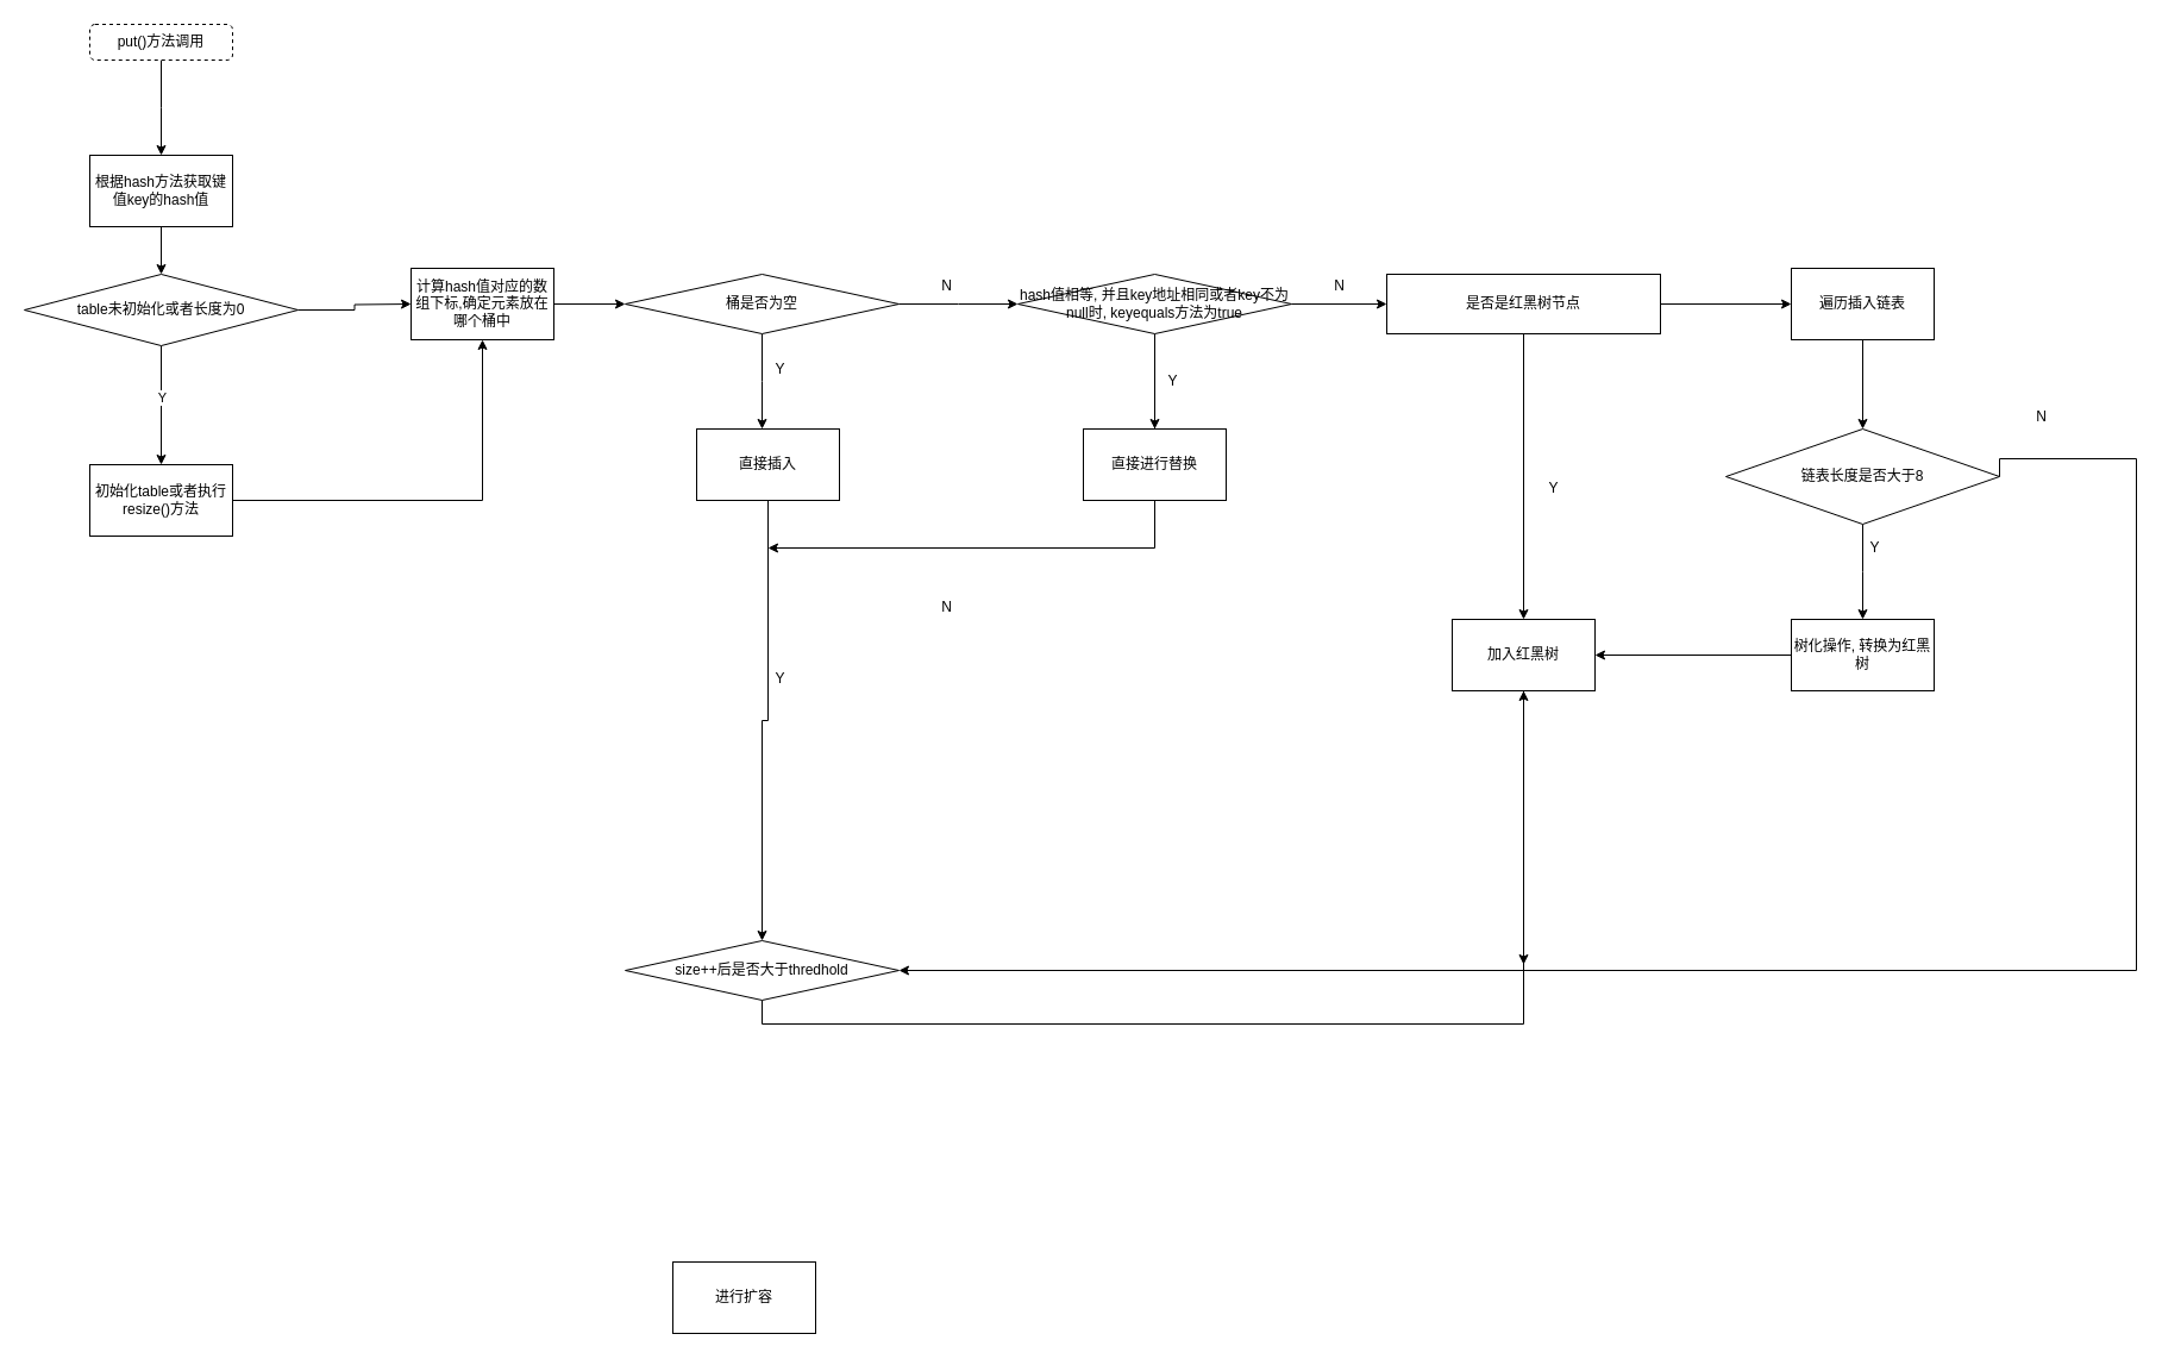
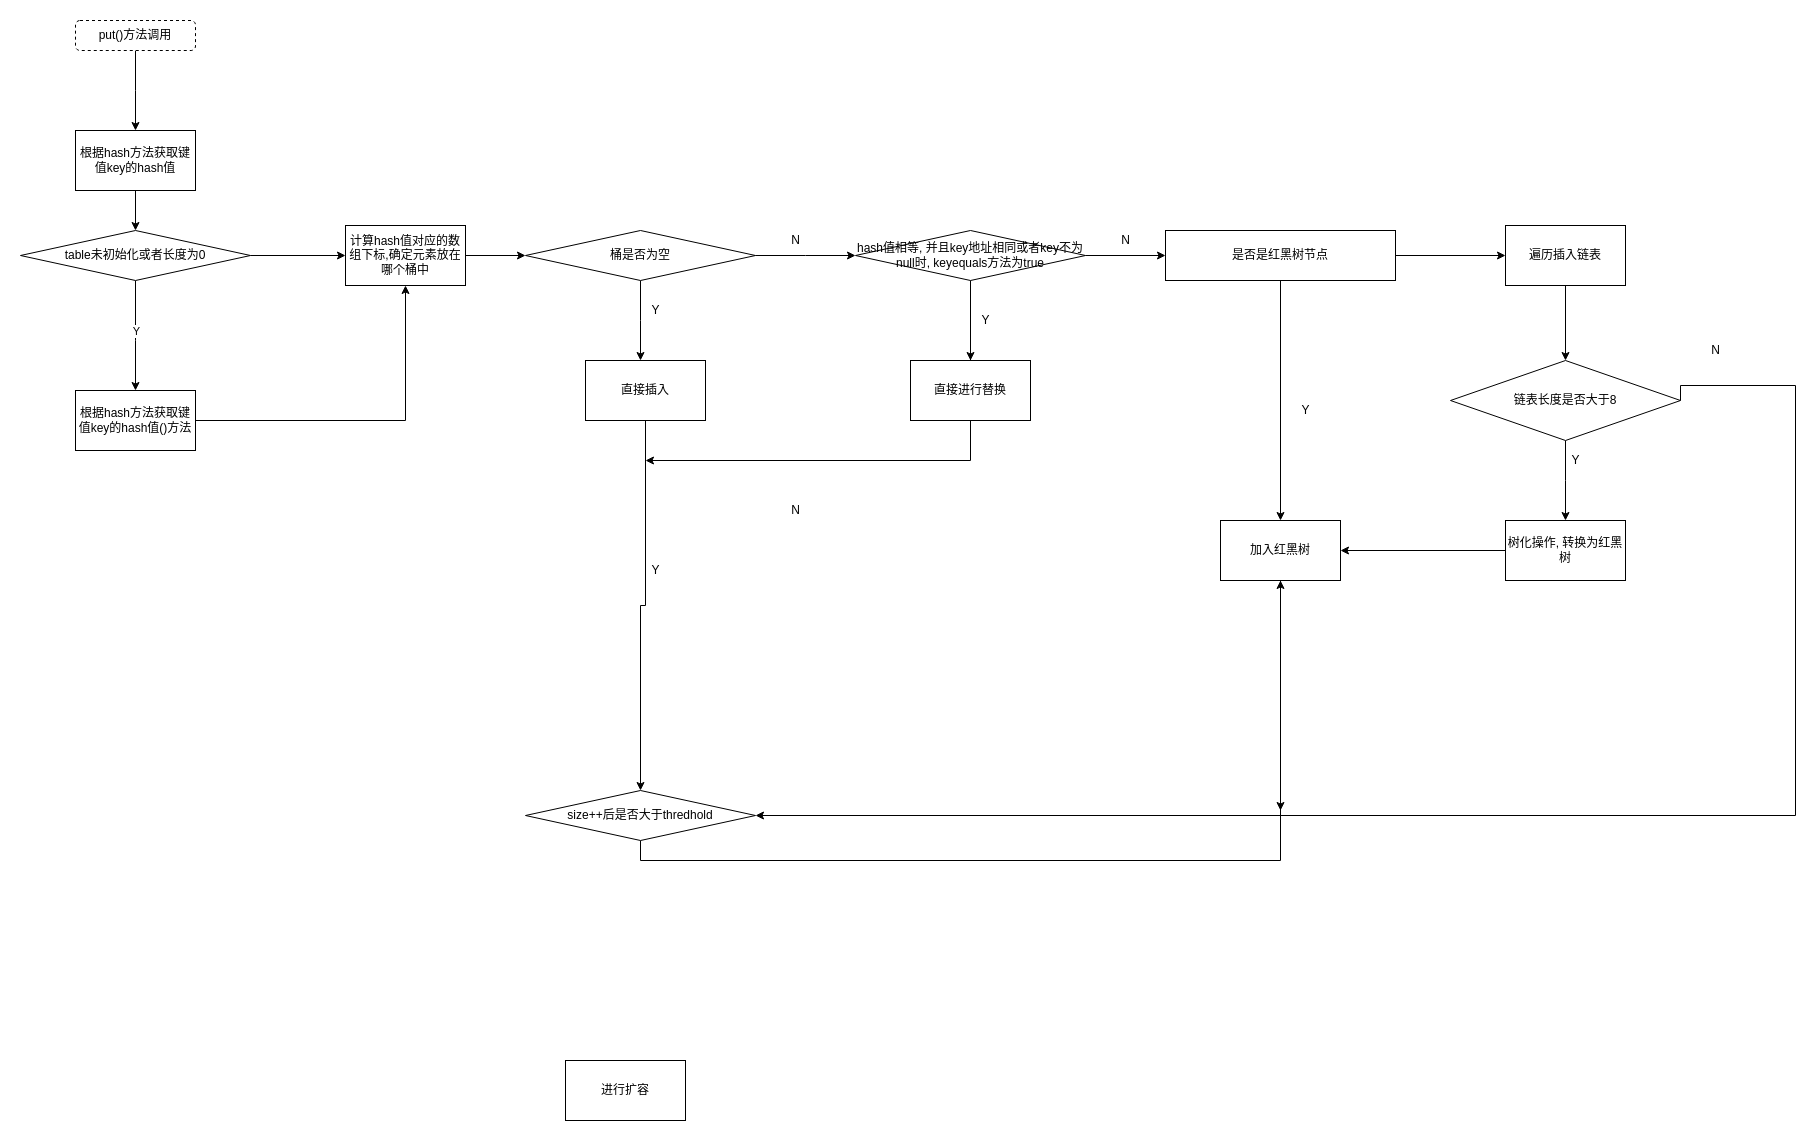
  <mxCell id="0" />
  <mxCell id="1" parent="0" />
  <mxCell id="2" style="edgeStyle=orthogonalEdgeStyle;rounded=0;orthogonalLoop=1;jettySize=auto;html=1;exitX=0.5;exitY=1;exitDx=0;exitDy=0;entryX=0.5;entryY=0;entryDx=0;entryDy=0;" edge="1" parent="1" source="3"><mxGeometry relative="1" as="geometry"><mxPoint x="135" y="130" as="targetPoint" /></mxGeometry></mxCell>
  <mxCell id="3" value="put()方法调用" style="rounded=1;whiteSpace=wrap;html=1;dashed=1;" vertex="1" parent="1"><mxGeometry x="75" y="20" width="120" height="30" as="geometry" /></mxCell>
  <mxCell id="4" style="edgeStyle=orthogonalEdgeStyle;rounded=0;orthogonalLoop=1;jettySize=auto;html=1;exitX=1;exitY=0.5;exitDx=0;exitDy=0;entryX=0.5;entryY=1;entryDx=0;entryDy=0;" edge="1" parent="1" source="5" target="16"><mxGeometry relative="1" as="geometry" /></mxCell>
- <mxCell id="5" value="初始化table或者执行resize()方法" style="rounded=0;whiteSpace=wrap;html=1;" vertex="1" parent="1"><mxGeometry x="75" y="390" width="120" height="60" as="geometry" /></mxCell>
+ <mxCell id="5" value="根据hash方法获取键值key的hash值()方法" style="rounded=0;whiteSpace=wrap;html=1;" vertex="1" parent="1"><mxGeometry x="75" y="390" width="120" height="60" as="geometry" /></mxCell>
  <mxCell id="6" style="edgeStyle=orthogonalEdgeStyle;rounded=0;orthogonalLoop=1;jettySize=auto;html=1;exitX=0.5;exitY=1;exitDx=0;exitDy=0;entryX=0.5;entryY=0;entryDx=0;entryDy=0;" edge="1" parent="1" source="7" target="14"><mxGeometry relative="1" as="geometry" /></mxCell>
  <mxCell id="7" value="根据hash方法获取键值key的hash值" style="rounded=0;whiteSpace=wrap;html=1;" vertex="1" parent="1"><mxGeometry x="75" y="130" width="120" height="60" as="geometry" /></mxCell>
  <mxCell id="8" style="edgeStyle=orthogonalEdgeStyle;rounded=0;orthogonalLoop=1;jettySize=auto;html=1;exitX=0.5;exitY=1;exitDx=0;exitDy=0;" edge="1" parent="1" source="10"><mxGeometry relative="1" as="geometry"><mxPoint x="640" y="360" as="targetPoint" /></mxGeometry></mxCell>
  <mxCell id="9" style="edgeStyle=orthogonalEdgeStyle;rounded=0;orthogonalLoop=1;jettySize=auto;html=1;exitX=1;exitY=0.5;exitDx=0;exitDy=0;" edge="1" parent="1" source="10"><mxGeometry relative="1" as="geometry"><mxPoint x="855" y="255" as="targetPoint" /></mxGeometry></mxCell>
  <mxCell id="10" value="桶是否为空" style="rhombus;whiteSpace=wrap;html=1;" vertex="1" parent="1"><mxGeometry x="525" y="230" width="230" height="50" as="geometry" /></mxCell>
  <mxCell id="11" style="edgeStyle=orthogonalEdgeStyle;rounded=0;orthogonalLoop=1;jettySize=auto;html=1;exitX=0.5;exitY=1;exitDx=0;exitDy=0;entryX=0.5;entryY=0;entryDx=0;entryDy=0;" edge="1" parent="1" source="14" target="5"><mxGeometry relative="1" as="geometry"><Array as="points"><mxPoint x="135" y="340" /><mxPoint x="135" y="340" /></Array></mxGeometry></mxCell>
  <mxCell id="12" value="Y" style="edgeLabel;html=1;align=center;verticalAlign=middle;resizable=0;points=[];" vertex="1" connectable="0" parent="11"><mxGeometry x="0.309" y="-1" relative="1" as="geometry"><mxPoint x="1" y="-22" as="offset" /></mxGeometry></mxCell>
  <mxCell id="13" style="edgeStyle=orthogonalEdgeStyle;rounded=0;orthogonalLoop=1;jettySize=auto;html=1;exitX=1;exitY=0.5;exitDx=0;exitDy=0;" edge="1" parent="1" source="14"><mxGeometry relative="1" as="geometry"><mxPoint x="345" y="255" as="targetPoint" /></mxGeometry></mxCell>
- <mxCell id="14" value="table未初始化或者长度为0" style="rhombus;whiteSpace=wrap;html=1;" vertex="1" parent="1"><mxGeometry x="20" y="230" width="230" height="60" as="geometry" /></mxCell>
+ <mxCell id="14" value="table未初始化或者长度为0" style="rhombus;whiteSpace=wrap;html=1;" vertex="1" parent="1"><mxGeometry x="20" y="230" width="230" height="50" as="geometry" /></mxCell>
  <mxCell id="15" style="edgeStyle=orthogonalEdgeStyle;rounded=0;orthogonalLoop=1;jettySize=auto;html=1;exitX=1;exitY=0.5;exitDx=0;exitDy=0;entryX=0;entryY=0.5;entryDx=0;entryDy=0;" edge="1" parent="1" source="16" target="10"><mxGeometry relative="1" as="geometry" /></mxCell>
  <mxCell id="16" value="&lt;span&gt;计算hash值对应的数组下标,&lt;/span&gt;&lt;span&gt;确定元素放在哪个桶中&lt;/span&gt;" style="rounded=0;whiteSpace=wrap;html=1;" vertex="1" parent="1"><mxGeometry x="345" y="225" width="120" height="60" as="geometry" /></mxCell>
  <mxCell id="17" style="edgeStyle=orthogonalEdgeStyle;rounded=0;orthogonalLoop=1;jettySize=auto;html=1;exitX=0.5;exitY=1;exitDx=0;exitDy=0;entryX=0.5;entryY=0;entryDx=0;entryDy=0;" edge="1" parent="1" source="18" target="20"><mxGeometry relative="1" as="geometry"><mxPoint x="645" y="500" as="targetPoint" /><Array as="points" /></mxGeometry></mxCell>
  <mxCell id="18" value="直接插入" style="rounded=0;whiteSpace=wrap;html=1;" vertex="1" parent="1"><mxGeometry x="585" y="360" width="120" height="60" as="geometry" /></mxCell>
  <mxCell id="19" style="edgeStyle=orthogonalEdgeStyle;rounded=0;orthogonalLoop=1;jettySize=auto;html=1;exitX=0.5;exitY=1;exitDx=0;exitDy=0;" edge="1" parent="1" source="20" target="38"><mxGeometry relative="1" as="geometry"><mxPoint x="645" y="600" as="targetPoint" /></mxGeometry></mxCell>
  <mxCell id="20" value="size++后是否大于thredhold" style="rhombus;whiteSpace=wrap;html=1;" vertex="1" parent="1"><mxGeometry x="525" y="790" width="230" height="50" as="geometry" /></mxCell>
  <mxCell id="21" value="Y" style="text;html=1;align=center;verticalAlign=middle;resizable=0;points=[];autosize=1;strokeColor=none;" vertex="1" parent="1"><mxGeometry x="645" y="300" width="20" height="20" as="geometry" /></mxCell>
  <mxCell id="22" value="进行扩容" style="rounded=0;whiteSpace=wrap;html=1;" vertex="1" parent="1"><mxGeometry x="565" y="1060" width="120" height="60" as="geometry" /></mxCell>
  <mxCell id="23" value="Y" style="text;html=1;align=center;verticalAlign=middle;resizable=0;points=[];autosize=1;strokeColor=none;" vertex="1" parent="1"><mxGeometry x="645" y="560" width="20" height="20" as="geometry" /></mxCell>
  <mxCell id="24" style="edgeStyle=orthogonalEdgeStyle;rounded=0;orthogonalLoop=1;jettySize=auto;html=1;exitX=0.5;exitY=1;exitDx=0;exitDy=0;" edge="1" parent="1" source="27"><mxGeometry relative="1" as="geometry"><mxPoint x="970" y="370" as="targetPoint" /></mxGeometry></mxCell>
  <mxCell id="25" style="edgeStyle=orthogonalEdgeStyle;rounded=0;orthogonalLoop=1;jettySize=auto;html=1;exitX=0.5;exitY=1;exitDx=0;exitDy=0;" edge="1" parent="1" source="27"><mxGeometry relative="1" as="geometry"><mxPoint x="970" y="360" as="targetPoint" /></mxGeometry></mxCell>
  <mxCell id="26" style="edgeStyle=orthogonalEdgeStyle;rounded=0;orthogonalLoop=1;jettySize=auto;html=1;exitX=1;exitY=0.5;exitDx=0;exitDy=0;entryX=0;entryY=0.5;entryDx=0;entryDy=0;" edge="1" parent="1" source="27" target="35"><mxGeometry relative="1" as="geometry" /></mxCell>
  <mxCell id="27" value="hash值相等, 并且key地址相同或者key不为null时, keyequals方法为true" style="rhombus;whiteSpace=wrap;html=1;" vertex="1" parent="1"><mxGeometry x="855" y="230" width="230" height="50" as="geometry" /></mxCell>
  <mxCell id="28" value="N" style="text;html=1;align=center;verticalAlign=middle;resizable=0;points=[];autosize=1;strokeColor=none;" vertex="1" parent="1"><mxGeometry x="785" y="230" width="20" height="20" as="geometry" /></mxCell>
  <mxCell id="29" value="N" style="text;html=1;align=center;verticalAlign=middle;resizable=0;points=[];autosize=1;strokeColor=none;" vertex="1" parent="1"><mxGeometry x="785" y="500" width="20" height="20" as="geometry" /></mxCell>
  <mxCell id="30" value="Y" style="text;html=1;align=center;verticalAlign=middle;resizable=0;points=[];autosize=1;strokeColor=none;" vertex="1" parent="1"><mxGeometry x="975" y="310" width="20" height="20" as="geometry" /></mxCell>
  <mxCell id="31" style="edgeStyle=orthogonalEdgeStyle;rounded=0;orthogonalLoop=1;jettySize=auto;html=1;exitX=0.5;exitY=1;exitDx=0;exitDy=0;" edge="1" parent="1" source="32"><mxGeometry relative="1" as="geometry"><mxPoint x="645" y="460" as="targetPoint" /><Array as="points"><mxPoint x="970" y="460" /><mxPoint x="645" y="460" /></Array></mxGeometry></mxCell>
  <mxCell id="32" value="直接进行替换" style="rounded=0;whiteSpace=wrap;html=1;" vertex="1" parent="1"><mxGeometry x="910" y="360" width="120" height="60" as="geometry" /></mxCell>
  <mxCell id="33" style="edgeStyle=orthogonalEdgeStyle;rounded=0;orthogonalLoop=1;jettySize=auto;html=1;exitX=0.5;exitY=1;exitDx=0;exitDy=0;entryX=0.5;entryY=0;entryDx=0;entryDy=0;" edge="1" parent="1" source="35" target="38"><mxGeometry relative="1" as="geometry"><mxPoint x="1280" y="360" as="targetPoint" /></mxGeometry></mxCell>
  <mxCell id="34" style="edgeStyle=orthogonalEdgeStyle;rounded=0;orthogonalLoop=1;jettySize=auto;html=1;exitX=1;exitY=0.5;exitDx=0;exitDy=0;entryX=0;entryY=0.5;entryDx=0;entryDy=0;" edge="1" parent="1" source="35" target="41"><mxGeometry relative="1" as="geometry"><mxPoint x="1465" y="255" as="targetPoint" /></mxGeometry></mxCell>
  <mxCell id="35" value="是否是红黑树节点" style="whiteSpace=wrap;html=1;rounded=0;" vertex="1" parent="1"><mxGeometry x="1165" y="230" width="230" height="50" as="geometry" /></mxCell>
  <mxCell id="36" value="N" style="text;html=1;align=center;verticalAlign=middle;resizable=0;points=[];autosize=1;strokeColor=none;" vertex="1" parent="1"><mxGeometry x="1115" y="230" width="20" height="20" as="geometry" /></mxCell>
  <mxCell id="37" style="edgeStyle=orthogonalEdgeStyle;rounded=0;orthogonalLoop=1;jettySize=auto;html=1;exitX=0.5;exitY=1;exitDx=0;exitDy=0;" edge="1" parent="1" source="38"><mxGeometry relative="1" as="geometry"><mxPoint x="1280" y="810" as="targetPoint" /></mxGeometry></mxCell>
  <mxCell id="38" value="加入红黑树" style="rounded=0;whiteSpace=wrap;html=1;" vertex="1" parent="1"><mxGeometry x="1220" y="520" width="120" height="60" as="geometry" /></mxCell>
  <mxCell id="39" value="Y" style="text;html=1;align=center;verticalAlign=middle;resizable=0;points=[];autosize=1;strokeColor=none;" vertex="1" parent="1"><mxGeometry x="1295" y="400" width="20" height="20" as="geometry" /></mxCell>
  <mxCell id="40" style="edgeStyle=orthogonalEdgeStyle;rounded=0;orthogonalLoop=1;jettySize=auto;html=1;exitX=0.5;exitY=1;exitDx=0;exitDy=0;entryX=0.5;entryY=0;entryDx=0;entryDy=0;" edge="1" parent="1" source="41" target="44"><mxGeometry relative="1" as="geometry" /></mxCell>
  <mxCell id="41" value="遍历插入链表" style="rounded=0;whiteSpace=wrap;html=1;" vertex="1" parent="1"><mxGeometry x="1505" y="225" width="120" height="60" as="geometry" /></mxCell>
  <mxCell id="42" style="edgeStyle=orthogonalEdgeStyle;rounded=0;orthogonalLoop=1;jettySize=auto;html=1;exitX=0.5;exitY=1;exitDx=0;exitDy=0;" edge="1" parent="1" source="44"><mxGeometry relative="1" as="geometry"><mxPoint x="1565" y="520" as="targetPoint" /></mxGeometry></mxCell>
  <mxCell id="43" style="edgeStyle=orthogonalEdgeStyle;rounded=0;orthogonalLoop=1;jettySize=auto;html=1;exitX=1;exitY=0.5;exitDx=0;exitDy=0;entryX=1;entryY=0.5;entryDx=0;entryDy=0;" edge="1" parent="1" source="44" target="20"><mxGeometry relative="1" as="geometry"><mxPoint x="995" y="1070" as="targetPoint" /><Array as="points"><mxPoint x="1795" y="385" /><mxPoint x="1795" y="815" /></Array></mxGeometry></mxCell>
  <mxCell id="44" value="链表长度是否大于8" style="rhombus;whiteSpace=wrap;html=1;" vertex="1" parent="1"><mxGeometry x="1450" y="360" width="230" height="80" as="geometry" /></mxCell>
  <mxCell id="45" value="Y" style="text;html=1;align=center;verticalAlign=middle;resizable=0;points=[];autosize=1;strokeColor=none;" vertex="1" parent="1"><mxGeometry x="1565" y="450" width="20" height="20" as="geometry" /></mxCell>
  <mxCell id="46" style="edgeStyle=orthogonalEdgeStyle;rounded=0;orthogonalLoop=1;jettySize=auto;html=1;exitX=0;exitY=0.5;exitDx=0;exitDy=0;entryX=1;entryY=0.5;entryDx=0;entryDy=0;" edge="1" parent="1" source="47" target="38"><mxGeometry relative="1" as="geometry" /></mxCell>
  <mxCell id="47" value="树化操作, 转换为红黑树" style="rounded=0;whiteSpace=wrap;html=1;" vertex="1" parent="1"><mxGeometry x="1505" y="520" width="120" height="60" as="geometry" /></mxCell>
  <mxCell id="48" value="N" style="text;html=1;align=center;verticalAlign=middle;resizable=0;points=[];autosize=1;strokeColor=none;" vertex="1" parent="1"><mxGeometry x="1705" y="340" width="20" height="20" as="geometry" /></mxCell>
